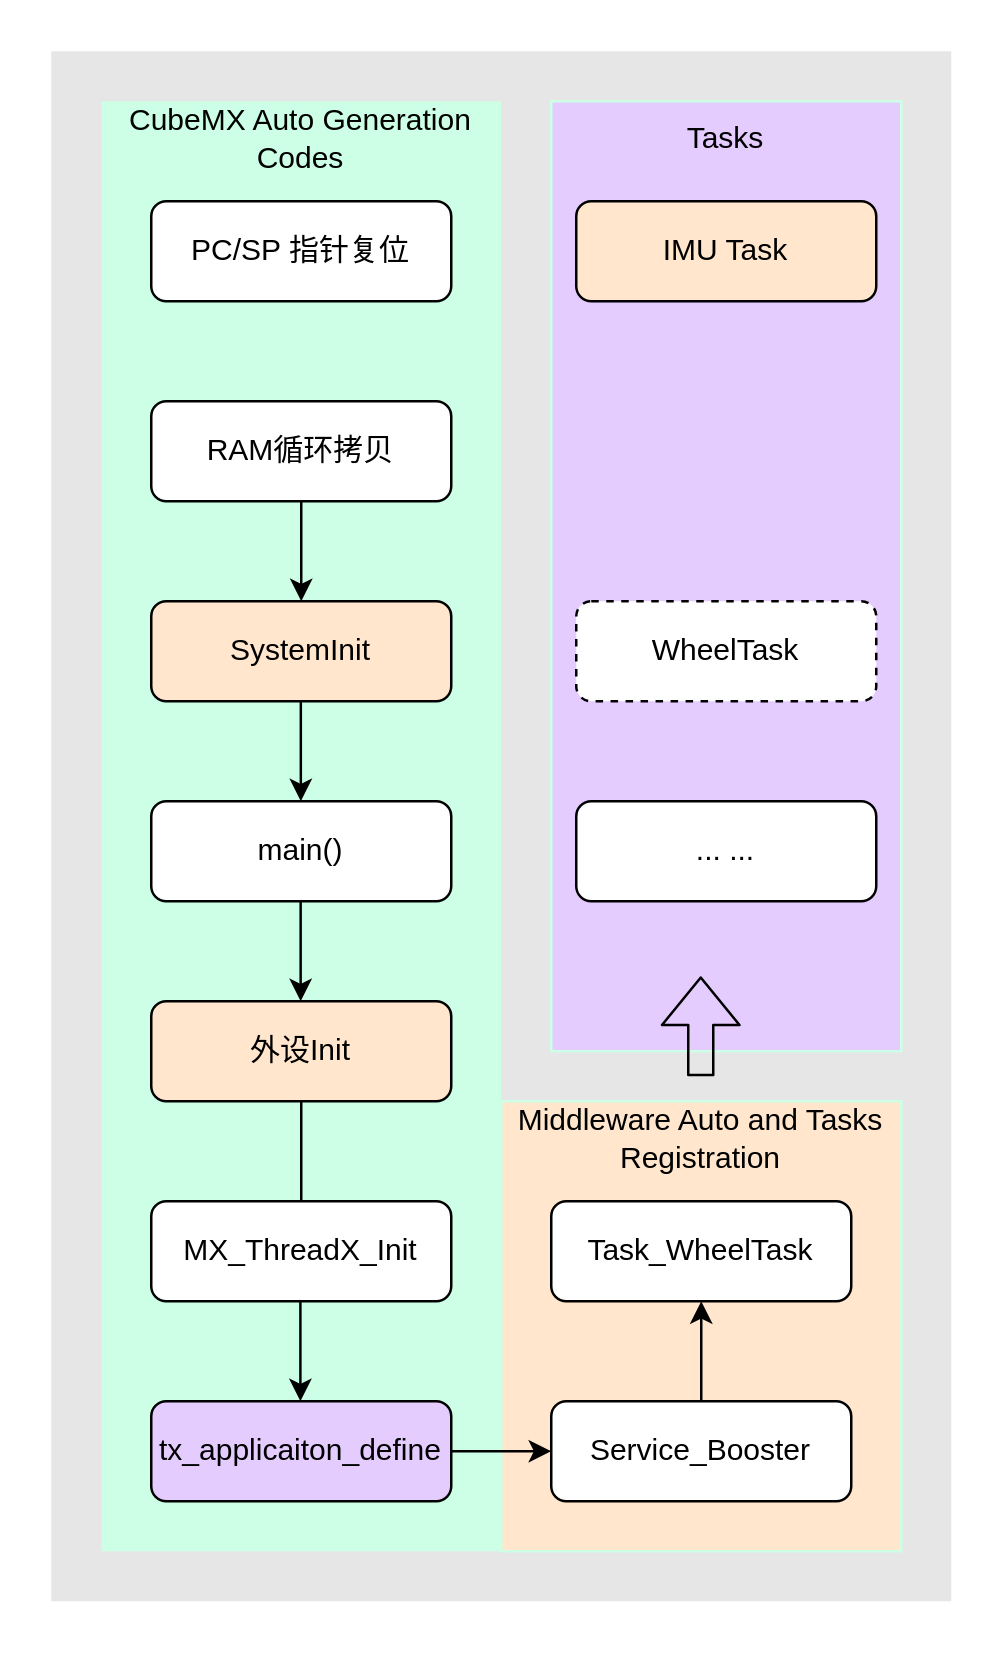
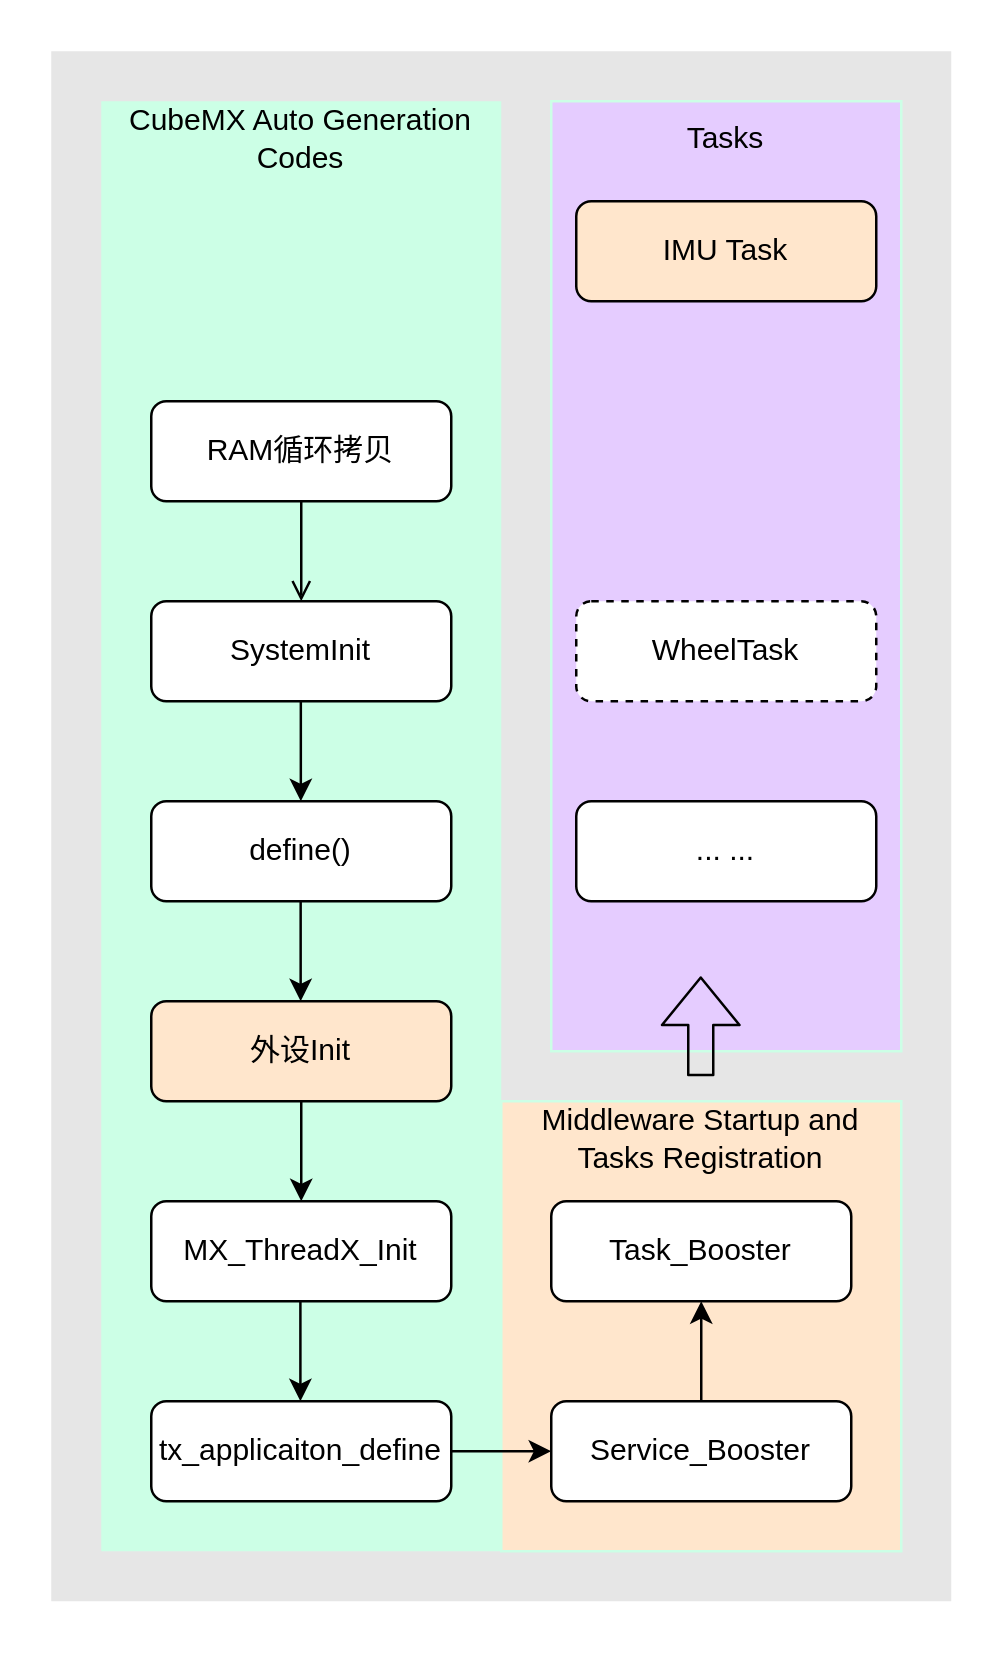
  <mxCell id="0" />
  <mxCell id="1" parent="0" />
  <mxCell id="2" value="" style="rounded=0;whiteSpace=wrap;html=1;fillColor=#E6E6E6;fontColor=#333333;strokeColor=none;" parent="1" vertex="1"><mxGeometry x="20" y="20" width="360" height="620" as="geometry" /></mxCell>
  <mxCell id="3" value="" style="rounded=0;whiteSpace=wrap;html=1;strokeColor=#CCFFE6;fillColor=#FFE6CC;" vertex="1" parent="1"><mxGeometry x="200" y="440" width="160" height="180" as="geometry" /></mxCell>
  <mxCell id="4" value="" style="rounded=0;whiteSpace=wrap;html=1;strokeColor=none;fillColor=#CCFFE6;" vertex="1" parent="1"><mxGeometry x="40" y="40" width="160" height="580" as="geometry" /></mxCell>
- <mxCell id="5" value="PC/SP 指针复位" style="rounded=1;whiteSpace=wrap;html=1;" vertex="1" parent="1"><mxGeometry x="60" y="80" width="120" height="40" as="geometry" /></mxCell>
  <mxCell id="6" value="RAM循环拷贝" style="rounded=1;whiteSpace=wrap;html=1;" vertex="1" parent="1"><mxGeometry x="60" y="160" width="120" height="40" as="geometry" /></mxCell>
- <mxCell id="7" value="SystemInit" style="rounded=1;whiteSpace=wrap;html=1;fillColor=#ffe6cc;" vertex="1" parent="1"><mxGeometry x="60" y="240" width="120" height="40" as="geometry" /></mxCell>
- <mxCell id="8" value="" style="endArrow=classic;html=1;entryX=0.5;entryY=0;entryDx=0;entryDy=0;exitX=0.5;exitY=1;exitDx=0;exitDy=0;" edge="1" parent="1" source="6" target="7"><mxGeometry width="50" height="50" relative="1" as="geometry"><mxPoint x="170" y="220" as="sourcePoint" /><mxPoint x="220" y="170" as="targetPoint" /></mxGeometry></mxCell>
+ <mxCell id="7" value="SystemInit" style="rounded=1;whiteSpace=wrap;html=1;" vertex="1" parent="1"><mxGeometry x="60" y="240" width="120" height="40" as="geometry" /></mxCell>
+ <mxCell id="8" value="" style="endArrow=open;html=1;entryX=0.5;entryY=0;entryDx=0;entryDy=0;exitX=0.5;exitY=1;exitDx=0;exitDy=0;" edge="1" parent="1" source="6" target="7"><mxGeometry width="50" height="50" relative="1" as="geometry"><mxPoint x="170" y="220" as="sourcePoint" /><mxPoint x="220" y="170" as="targetPoint" /></mxGeometry></mxCell>
  <mxCell id="9" value="" style="endArrow=classic;html=1;entryX=0.5;entryY=0;entryDx=0;entryDy=0;exitX=0.5;exitY=1;exitDx=0;exitDy=0;" edge="1" parent="1"><mxGeometry width="50" height="50" relative="1" as="geometry"><mxPoint x="119.83" y="280" as="sourcePoint" /><mxPoint x="119.83" y="320" as="targetPoint" /></mxGeometry></mxCell>
- <mxCell id="10" value="main()" style="rounded=1;whiteSpace=wrap;html=1;" vertex="1" parent="1"><mxGeometry x="60" y="320" width="120" height="40" as="geometry" /></mxCell>
+ <mxCell id="10" value="define()" style="rounded=1;whiteSpace=wrap;html=1;" vertex="1" parent="1"><mxGeometry x="60" y="320" width="120" height="40" as="geometry" /></mxCell>
  <mxCell id="11" value="外设Init" style="rounded=1;whiteSpace=wrap;html=1;fillColor=#ffe6cc;" vertex="1" parent="1"><mxGeometry x="60" y="400" width="120" height="40" as="geometry" /></mxCell>
  <mxCell id="12" value="" style="endArrow=classic;html=1;entryX=0.5;entryY=0;entryDx=0;entryDy=0;exitX=0.5;exitY=1;exitDx=0;exitDy=0;" edge="1" parent="1"><mxGeometry width="50" height="50" relative="1" as="geometry"><mxPoint x="119.76" y="360" as="sourcePoint" /><mxPoint x="119.76" y="400" as="targetPoint" /></mxGeometry></mxCell>
- <mxCell id="13" value="" style="endArrow=none;html=1;exitX=0.5;exitY=1;exitDx=0;exitDy=0;entryX=0.5;entryY=0;entryDx=0;entryDy=0;" edge="1" parent="1" source="11" target="14"><mxGeometry width="50" height="50" relative="1" as="geometry"><mxPoint x="129.76" y="370" as="sourcePoint" /><mxPoint x="230" y="480" as="targetPoint" /></mxGeometry></mxCell>
+ <mxCell id="13" value="" style="endArrow=classic;html=1;exitX=0.5;exitY=1;exitDx=0;exitDy=0;entryX=0.5;entryY=0;entryDx=0;entryDy=0;" edge="1" parent="1" source="11" target="14"><mxGeometry width="50" height="50" relative="1" as="geometry"><mxPoint x="129.76" y="370" as="sourcePoint" /><mxPoint x="230" y="480" as="targetPoint" /></mxGeometry></mxCell>
  <mxCell id="14" value="MX_ThreadX_Init" style="rounded=1;whiteSpace=wrap;html=1;" vertex="1" parent="1"><mxGeometry x="60" y="480" width="120" height="40" as="geometry" /></mxCell>
  <mxCell id="15" value="" style="endArrow=classic;html=1;" edge="1" parent="1"><mxGeometry width="50" height="50" relative="1" as="geometry"><mxPoint x="119.66" y="520" as="sourcePoint" /><mxPoint x="119.66" y="560" as="targetPoint" /></mxGeometry></mxCell>
- <mxCell id="16" value="tx_applicaiton_define" style="rounded=1;whiteSpace=wrap;html=1;fillColor=#e5ccff;" vertex="1" parent="1"><mxGeometry x="60" y="560" width="120" height="40" as="geometry" /></mxCell>
+ <mxCell id="16" value="tx_applicaiton_define" style="rounded=1;whiteSpace=wrap;html=1;" vertex="1" parent="1"><mxGeometry x="60" y="560" width="120" height="40" as="geometry" /></mxCell>
  <mxCell id="17" value="" style="endArrow=classic;html=1;exitX=1;exitY=0.5;exitDx=0;exitDy=0;" edge="1" parent="1" source="16"><mxGeometry width="50" height="50" relative="1" as="geometry"><mxPoint x="190" y="590" as="sourcePoint" /><mxPoint x="220" y="580" as="targetPoint" /></mxGeometry></mxCell>
  <mxCell id="18" value="Service_Booster" style="rounded=1;whiteSpace=wrap;html=1;" vertex="1" parent="1"><mxGeometry x="220" y="560" width="120" height="40" as="geometry" /></mxCell>
  <mxCell id="19" value="CubeMX Auto Generation Codes" style="text;html=1;strokeColor=none;fillColor=none;align=center;verticalAlign=middle;whiteSpace=wrap;rounded=0;" vertex="1" parent="1"><mxGeometry x="40" y="40" width="160" height="30" as="geometry" /></mxCell>
- <mxCell id="20" value="Task_WheelTask" style="rounded=1;whiteSpace=wrap;html=1;" vertex="1" parent="1"><mxGeometry x="220" y="480" width="120" height="40" as="geometry" /></mxCell>
+ <mxCell id="20" value="Task_Booster" style="rounded=1;whiteSpace=wrap;html=1;" vertex="1" parent="1"><mxGeometry x="220" y="480" width="120" height="40" as="geometry" /></mxCell>
  <mxCell id="21" value="" style="endArrow=classic;html=1;exitX=0.5;exitY=0;exitDx=0;exitDy=0;" edge="1" parent="1" source="18"><mxGeometry width="50" height="50" relative="1" as="geometry"><mxPoint x="190" y="590" as="sourcePoint" /><mxPoint x="280" y="520" as="targetPoint" /></mxGeometry></mxCell>
- <mxCell id="22" value="Middleware Auto and Tasks Registration" style="text;html=1;strokeColor=none;fillColor=none;align=center;verticalAlign=middle;whiteSpace=wrap;rounded=0;" vertex="1" parent="1"><mxGeometry x="200" y="440" width="160" height="30" as="geometry" /></mxCell>
+ <mxCell id="22" value="Middleware Startup and Tasks Registration" style="text;html=1;strokeColor=none;fillColor=none;align=center;verticalAlign=middle;whiteSpace=wrap;rounded=0;" vertex="1" parent="1"><mxGeometry x="200" y="440" width="160" height="30" as="geometry" /></mxCell>
  <mxCell id="23" value="" style="rounded=0;whiteSpace=wrap;html=1;strokeColor=#CCFFE6;fillColor=#E5CCFF;" vertex="1" parent="1"><mxGeometry x="220" y="40" width="140" height="380" as="geometry" /></mxCell>
  <mxCell id="24" value="Tasks" style="text;html=1;strokeColor=none;fillColor=none;align=center;verticalAlign=middle;whiteSpace=wrap;rounded=0;" vertex="1" parent="1"><mxGeometry x="210" y="40" width="160" height="30" as="geometry" /></mxCell>
  <mxCell id="25" value="IMU Task" style="rounded=1;whiteSpace=wrap;html=1;fillColor=#ffe6cc;" vertex="1" parent="1"><mxGeometry x="230" y="80" width="120" height="40" as="geometry" /></mxCell>
  <mxCell id="26" value="... ..." style="rounded=1;whiteSpace=wrap;html=1;" vertex="1" parent="1"><mxGeometry x="230" y="320" width="120" height="40" as="geometry" /></mxCell>
  <mxCell id="27" value="WheelTask" style="rounded=1;whiteSpace=wrap;html=1;dashed=1;" vertex="1" parent="1"><mxGeometry x="230" y="240" width="120" height="40" as="geometry" /></mxCell>
  <mxCell id="28" value="" style="shape=flexArrow;endArrow=classic;html=1;" edge="1" parent="1"><mxGeometry width="50" height="50" relative="1" as="geometry"><mxPoint x="279.8" y="430" as="sourcePoint" /><mxPoint x="279.8" y="390" as="targetPoint" /></mxGeometry></mxCell>
